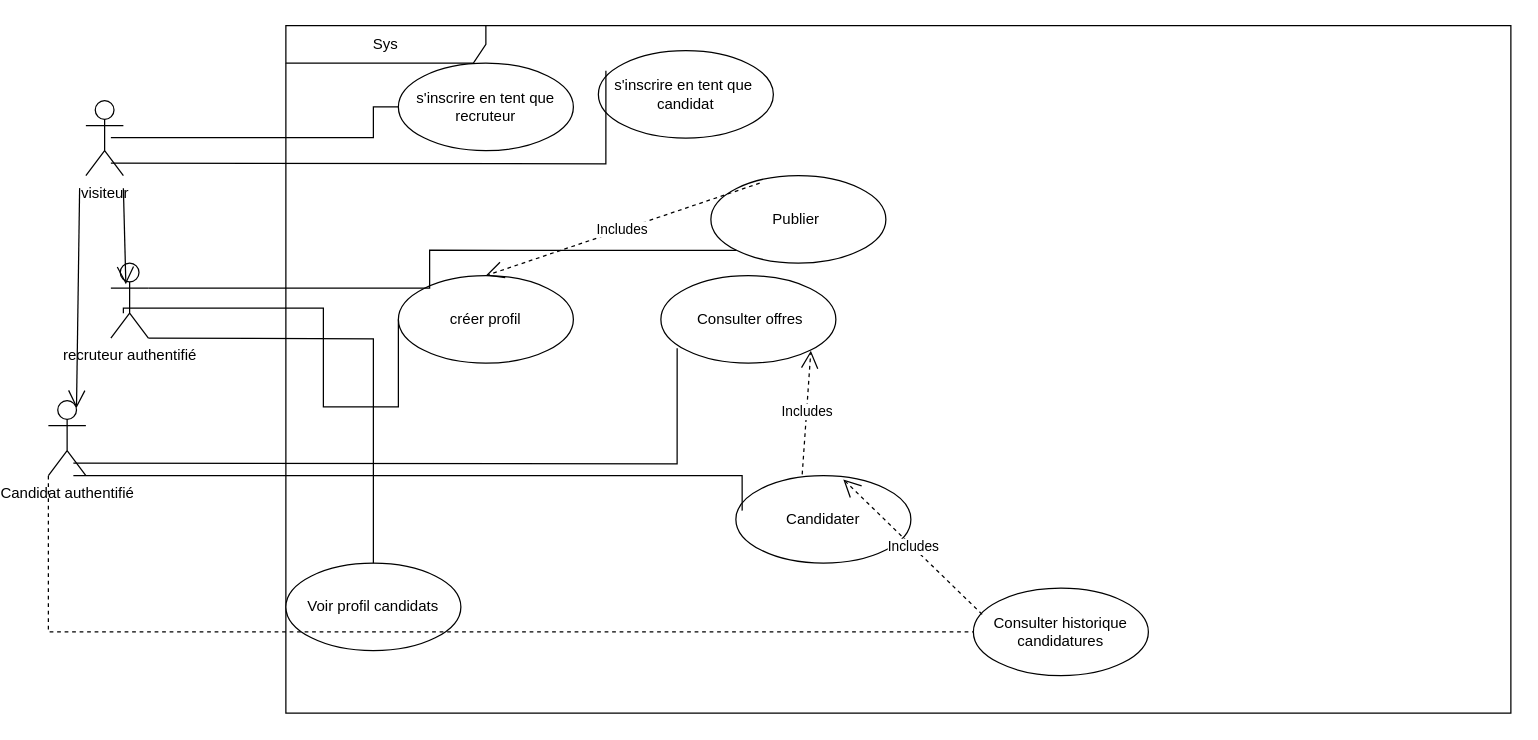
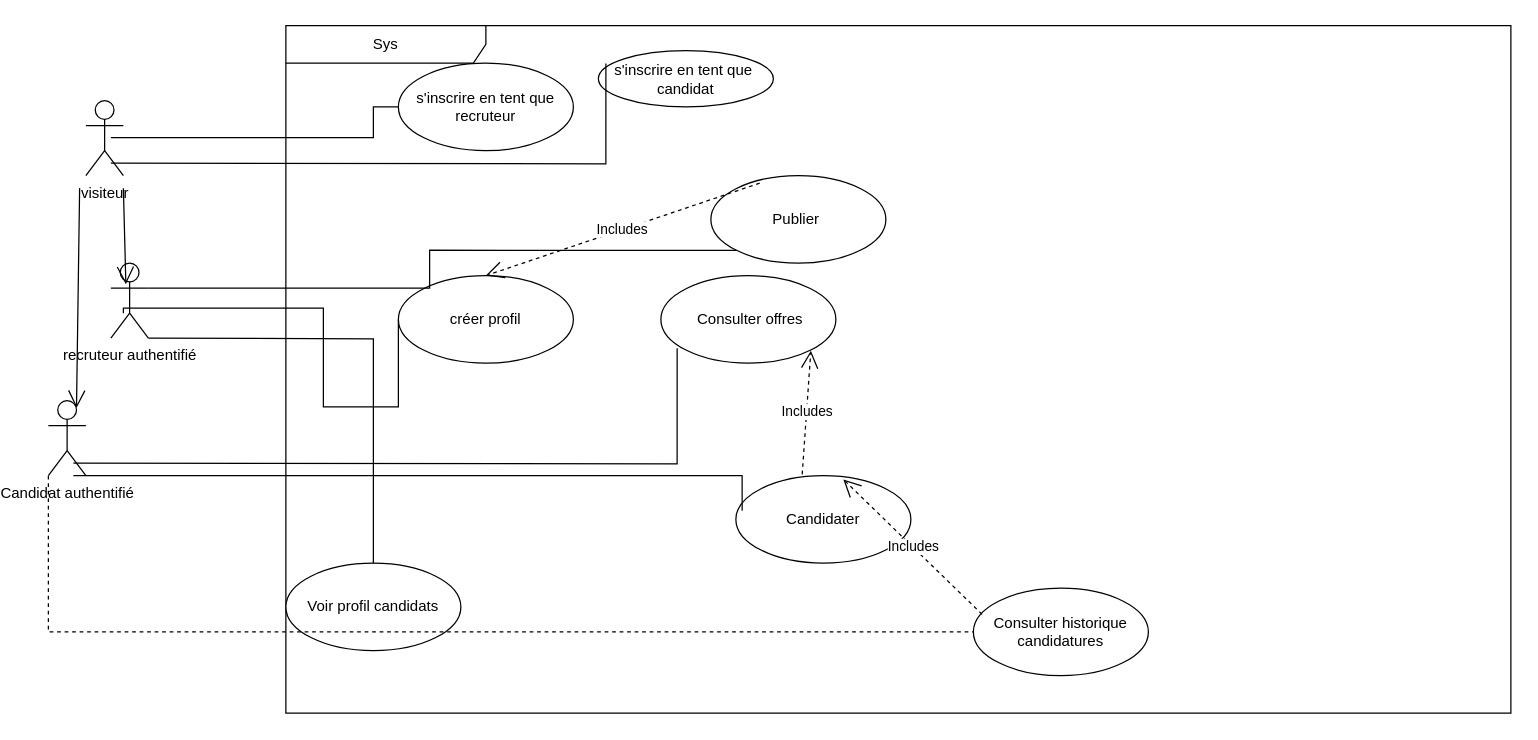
  <mxCell id="0" />
  <mxCell id="1" parent="0" />
  <mxCell id="2" value="Sys" style="shape=umlFrame;whiteSpace=wrap;html=1;pointerEvents=0;recursiveResize=0;container=1;collapsible=0;width=160;" vertex="1" parent="1"><mxGeometry x="210" y="20" width="980" height="550" as="geometry" /></mxCell>
  <mxCell id="3" value="s'inscrire en tent que recruteur" style="ellipse;whiteSpace=wrap;html=1;" vertex="1" parent="2"><mxGeometry x="90" y="30" width="140" height="70" as="geometry" /></mxCell>
  <mxCell id="4" value="&amp;nbsp;Consulter offres" style="ellipse;whiteSpace=wrap;html=1;" vertex="1" parent="2"><mxGeometry x="300" y="200" width="140" height="70" as="geometry" /></mxCell>
  <mxCell id="5" value="Candidater" style="ellipse;whiteSpace=wrap;html=1;" vertex="1" parent="2"><mxGeometry x="360" y="360" width="140" height="70" as="geometry" /></mxCell>
  <mxCell id="6" value="Consulter historique candidatures" style="ellipse;whiteSpace=wrap;html=1;" vertex="1" parent="2"><mxGeometry x="550" y="450" width="140" height="70" as="geometry" /></mxCell>
  <mxCell id="7" value="créer profil" style="ellipse;whiteSpace=wrap;html=1;" vertex="1" parent="2"><mxGeometry x="90" y="200" width="140" height="70" as="geometry" /></mxCell>
  <mxCell id="8" value="Publier&amp;nbsp;" style="ellipse;whiteSpace=wrap;html=1;" vertex="1" parent="2"><mxGeometry x="340" y="120" width="140" height="70" as="geometry" /></mxCell>
  <mxCell id="9" value="Voir profil candidats" style="ellipse;whiteSpace=wrap;html=1;" vertex="1" parent="2"><mxGeometry y="430" width="140" height="70" as="geometry" /></mxCell>
- <mxCell id="10" value="s'inscrire en tent que&amp;nbsp;&lt;div&gt;candidat&lt;/div&gt;" style="ellipse;whiteSpace=wrap;html=1;" vertex="1" parent="2"><mxGeometry x="250" y="20" width="140" height="70" as="geometry" /></mxCell>
+ <mxCell id="10" value="s'inscrire en tent que&amp;nbsp;&lt;div&gt;candidat&lt;/div&gt;" style="ellipse;whiteSpace=wrap;html=1;" vertex="1" parent="2"><mxGeometry x="250" y="20" width="140" height="45" as="geometry" /></mxCell>
  <mxCell id="11" value="" style="endArrow=none;html=1;edgeStyle=orthogonalEdgeStyle;rounded=0;" edge="1" parent="2" target="9"><mxGeometry relative="1" as="geometry"><mxPoint x="-110" y="250" as="sourcePoint" /><mxPoint x="50" y="250" as="targetPoint" /></mxGeometry></mxCell>
  <mxCell id="12" value="Includes" style="endArrow=open;endSize=12;dashed=1;html=1;rounded=0;entryX=0.614;entryY=0.043;entryDx=0;entryDy=0;entryPerimeter=0;exitX=0.05;exitY=0.3;exitDx=0;exitDy=0;exitPerimeter=0;" edge="1" parent="2" source="6" target="5"><mxGeometry width="160" relative="1" as="geometry"><mxPoint x="350" y="260" as="sourcePoint" /><mxPoint x="510" y="260" as="targetPoint" /></mxGeometry></mxCell>
  <mxCell id="13" value="Includes" style="endArrow=open;endSize=12;dashed=1;html=1;rounded=0;entryX=0.5;entryY=0;entryDx=0;entryDy=0;exitX=0.279;exitY=0.086;exitDx=0;exitDy=0;exitPerimeter=0;" edge="1" parent="2" source="8" target="7"><mxGeometry width="160" relative="1" as="geometry"><mxPoint x="391" y="198" as="sourcePoint" /><mxPoint x="280" y="90" as="targetPoint" /></mxGeometry></mxCell>
  <mxCell id="14" value="Includes" style="endArrow=open;endSize=12;dashed=1;html=1;rounded=0;entryX=0.614;entryY=0.043;entryDx=0;entryDy=0;entryPerimeter=0;exitX=0.379;exitY=-0.014;exitDx=0;exitDy=0;exitPerimeter=0;" edge="1" parent="2" source="5"><mxGeometry width="160" relative="1" as="geometry"><mxPoint x="531" y="368" as="sourcePoint" /><mxPoint x="420" y="260" as="targetPoint" /></mxGeometry></mxCell>
  <mxCell id="15" value="recruteur authentifié" style="shape=umlActor;verticalLabelPosition=bottom;verticalAlign=top;html=1;" vertex="1" parent="1"><mxGeometry x="70" y="210" width="30" height="60" as="geometry" /></mxCell>
  <mxCell id="16" value="Candidat authentifié" style="shape=umlActor;verticalLabelPosition=bottom;verticalAlign=top;html=1;" vertex="1" parent="1"><mxGeometry x="20" y="320" width="30" height="60" as="geometry" /></mxCell>
  <mxCell id="17" value="visiteur" style="shape=umlActor;verticalLabelPosition=bottom;verticalAlign=top;html=1;" vertex="1" parent="1"><mxGeometry x="50" y="80" width="30" height="60" as="geometry" /></mxCell>
  <mxCell id="18" value="" style="endArrow=none;html=1;edgeStyle=orthogonalEdgeStyle;rounded=0;entryX=0;entryY=0.5;entryDx=0;entryDy=0;" edge="1" parent="1" target="3"><mxGeometry relative="1" as="geometry"><mxPoint x="70" y="109.5" as="sourcePoint" /><mxPoint x="230" y="110" as="targetPoint" /><Array as="points"><mxPoint x="280" y="110" /></Array></mxGeometry></mxCell>
  <mxCell id="19" value="" style="endArrow=none;html=1;edgeStyle=orthogonalEdgeStyle;rounded=0;entryX=0.043;entryY=0.229;entryDx=0;entryDy=0;entryPerimeter=0;" edge="1" parent="1" target="10"><mxGeometry relative="1" as="geometry"><mxPoint x="70" y="130" as="sourcePoint" /><mxPoint x="230" y="130" as="targetPoint" /></mxGeometry></mxCell>
  <mxCell id="20" value="" style="endArrow=open;endFill=1;endSize=12;html=1;rounded=0;entryX=0.4;entryY=0.283;entryDx=0;entryDy=0;entryPerimeter=0;exitX=1;exitY=1.167;exitDx=0;exitDy=0;exitPerimeter=0;" edge="1" parent="1" source="17" target="15"><mxGeometry width="160" relative="1" as="geometry"><mxPoint x="-40" y="190" as="sourcePoint" /><mxPoint x="120" y="190" as="targetPoint" /></mxGeometry></mxCell>
  <mxCell id="21" value="" style="endArrow=open;endFill=1;endSize=12;html=1;rounded=0;entryX=0.75;entryY=0.1;entryDx=0;entryDy=0;entryPerimeter=0;" edge="1" parent="1" target="16"><mxGeometry width="160" relative="1" as="geometry"><mxPoint x="45" y="150" as="sourcePoint" /><mxPoint x="50" y="270" as="targetPoint" /></mxGeometry></mxCell>
  <mxCell id="22" value="" style="endArrow=none;html=1;edgeStyle=orthogonalEdgeStyle;rounded=0;exitX=1;exitY=0.333;exitDx=0;exitDy=0;exitPerimeter=0;entryX=0;entryY=1;entryDx=0;entryDy=0;" edge="1" parent="1" source="15" target="8"><mxGeometry relative="1" as="geometry"><mxPoint x="220" y="300" as="sourcePoint" /><mxPoint x="380" y="300" as="targetPoint" /></mxGeometry></mxCell>
  <mxCell id="23" value="" style="endArrow=none;html=1;edgeStyle=orthogonalEdgeStyle;rounded=0;entryX=0;entryY=0.5;entryDx=0;entryDy=0;" edge="1" parent="1" target="7"><mxGeometry relative="1" as="geometry"><mxPoint x="80" y="250" as="sourcePoint" /><mxPoint x="240" y="260" as="targetPoint" /><Array as="points"><mxPoint x="80" y="246" /><mxPoint x="240" y="246" /><mxPoint x="240" y="325" /></Array></mxGeometry></mxCell>
  <mxCell id="24" value="" style="endArrow=none;html=1;edgeStyle=orthogonalEdgeStyle;rounded=0;entryX=0.093;entryY=0.829;entryDx=0;entryDy=0;entryPerimeter=0;" edge="1" parent="1" target="4"><mxGeometry relative="1" as="geometry"><mxPoint x="40" y="370" as="sourcePoint" /><mxPoint x="200" y="370" as="targetPoint" /></mxGeometry></mxCell>
  <mxCell id="25" value="" style="endArrow=none;html=1;edgeStyle=orthogonalEdgeStyle;rounded=0;entryX=0.036;entryY=0.4;entryDx=0;entryDy=0;entryPerimeter=0;" edge="1" parent="1" target="5"><mxGeometry relative="1" as="geometry"><mxPoint x="40" y="380" as="sourcePoint" /><mxPoint x="200" y="380" as="targetPoint" /><Array as="points"><mxPoint x="575" y="380" /></Array></mxGeometry></mxCell>
  <mxCell id="26" value="" style="endArrow=none;html=1;edgeStyle=orthogonalEdgeStyle;rounded=0;exitX=0;exitY=1;exitDx=0;exitDy=0;exitPerimeter=0;entryX=0;entryY=0.5;entryDx=0;entryDy=0;dashed=1;" edge="1" parent="1" source="16" target="6"><mxGeometry relative="1" as="geometry"><mxPoint x="370" y="430" as="sourcePoint" /><mxPoint x="530" y="430" as="targetPoint" /></mxGeometry></mxCell>
